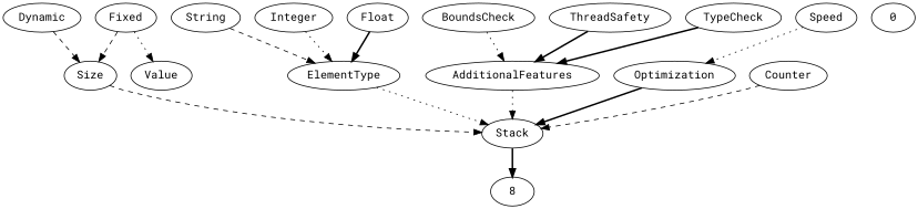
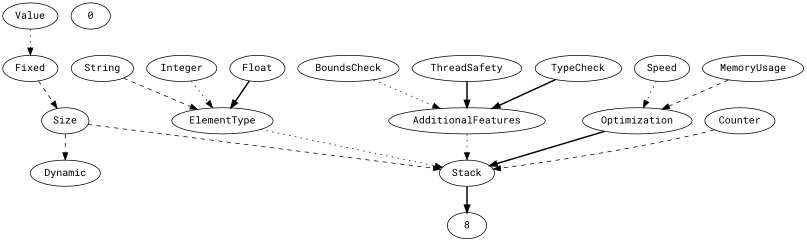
  digraph {
    fontname="Roboto Mono"
    node [fontname="Roboto Mono"]
    edge [fontname="Roboto Mono" style=dotted]
    BoundsCheck
    AdditionalFeatures
    Stack
    Fixed
    Size
    ThreadSafety
    Dynamic
    n8 [label=8]
    ElementType
    Speed
    Optimization
    String
+   MemoryUsage
    TypeCheck
    Integer
    Float
    Value
    Counter
    0
    BoundsCheck -> AdditionalFeatures
    AdditionalFeatures -> Stack
    Stack -> n8 [style=bold]
    Fixed -> Size [style=dashed]
    Size -> Stack [style=dashed]
    ThreadSafety -> AdditionalFeatures [style=bold]
-   Dynamic -> Size [style=dashed]
+   Size -> Dynamic [style=dashed]
    ElementType -> Stack
    Speed -> Optimization
    Optimization -> Stack [style=bold]
    String -> ElementType [style=dashed]
+   MemoryUsage -> Optimization [style=dashed]
    TypeCheck -> AdditionalFeatures [style=bold]
    Integer -> ElementType
    Float -> ElementType [style=bold]
-   Fixed -> Value
+   Value -> Fixed
    Counter -> Stack [style=dashed]
  }
